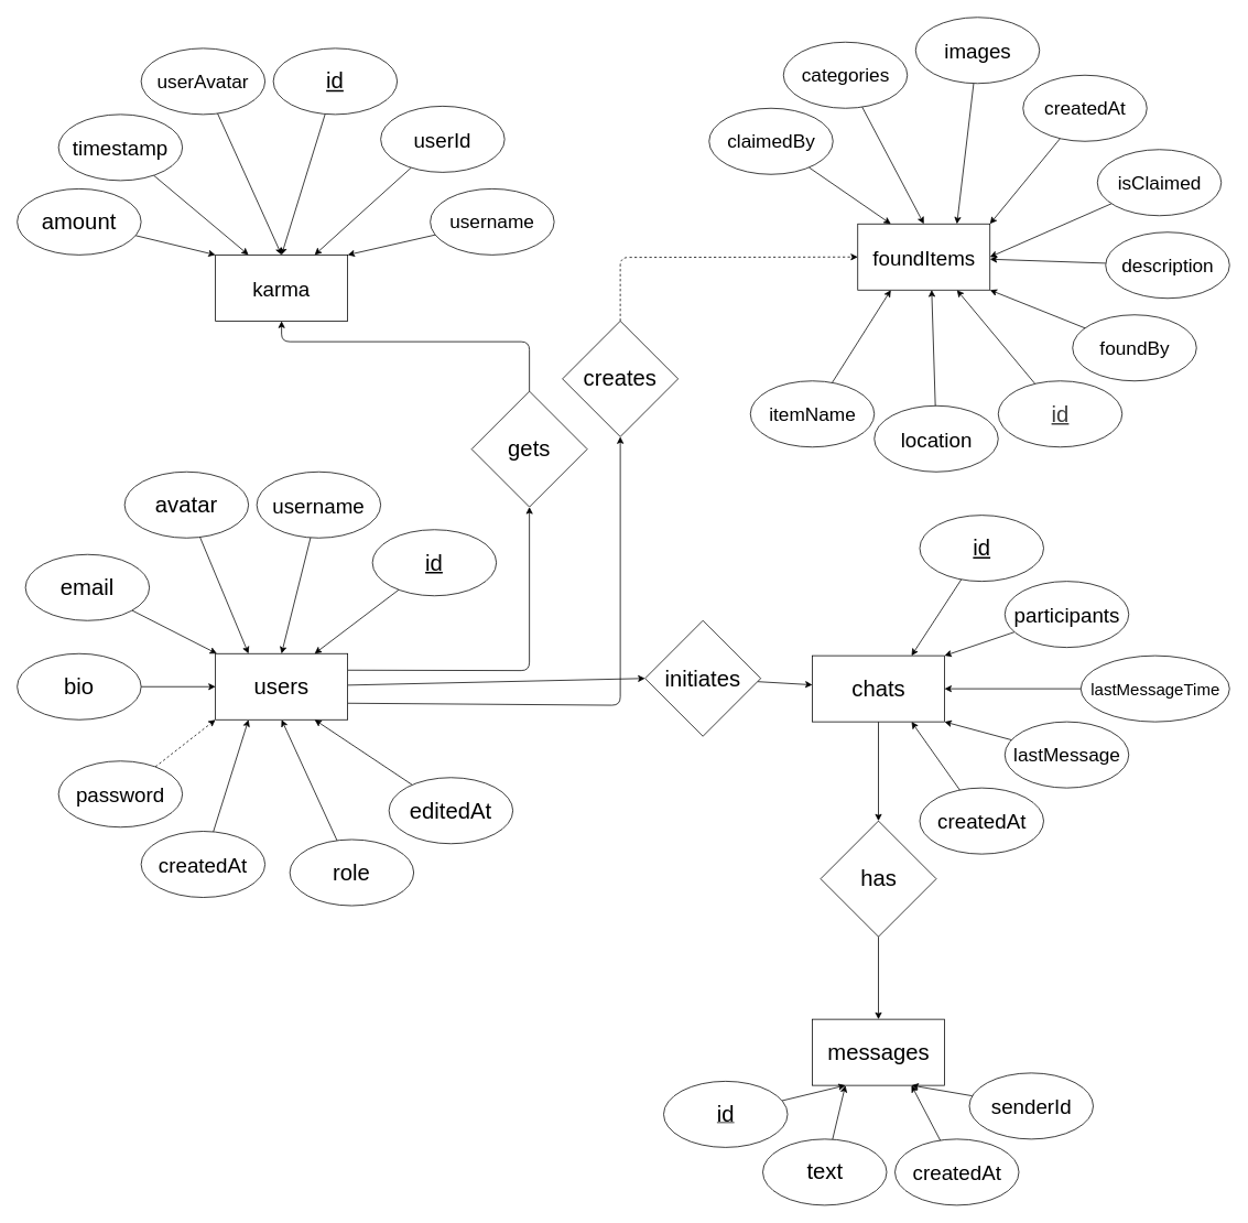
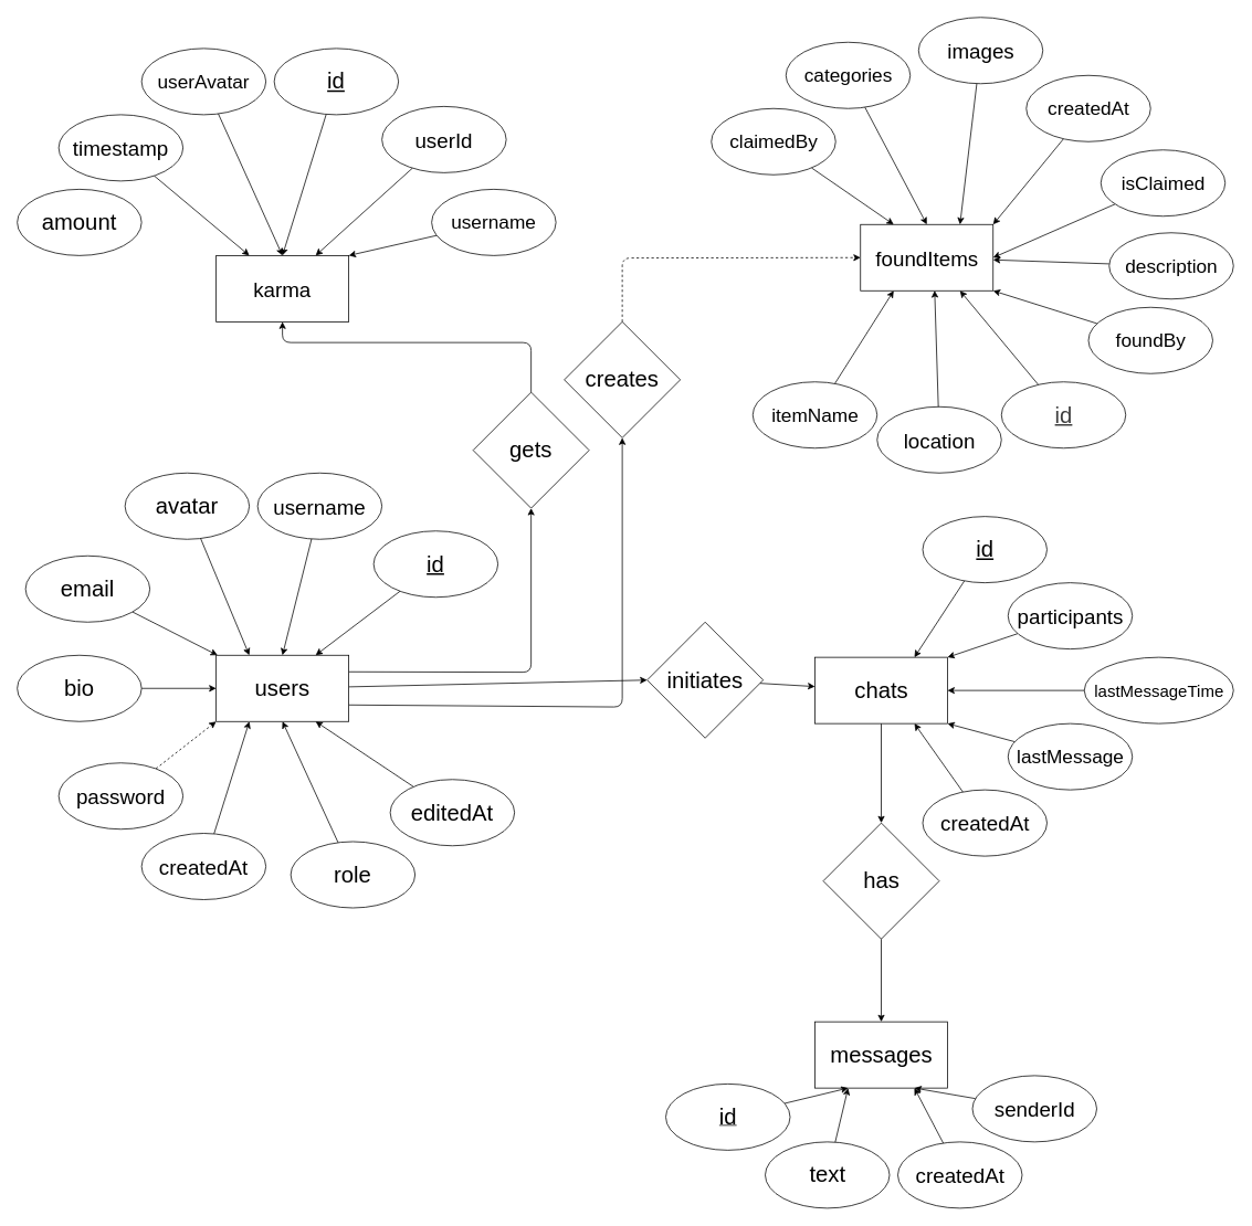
  <mxCell id="0" />
  <mxCell id="1" parent="0" />
  <mxCell id="2" value="&lt;font style=&quot;font-size: 25px;&quot;&gt;foundItems&lt;/font&gt;" style="whiteSpace=wrap;html=1;" parent="1" vertex="1"><mxGeometry x="1037.5" y="270.5" width="160" height="80" as="geometry" /></mxCell>
  <mxCell id="3" style="edgeStyle=none;html=1;entryX=0.5;entryY=0;entryDx=0;entryDy=0;" edge="1" parent="1" source="4" target="79"><mxGeometry relative="1" as="geometry" /></mxCell>
  <mxCell id="4" value="&lt;font style=&quot;font-size: 27px;&quot;&gt;chats&lt;/font&gt;" style="whiteSpace=wrap;html=1;" parent="1" vertex="1"><mxGeometry x="982.5" y="793" width="160" height="80" as="geometry" /></mxCell>
  <mxCell id="5" value="&lt;font style=&quot;font-size: 25px;&quot;&gt;karma&lt;/font&gt;" style="whiteSpace=wrap;html=1;" parent="1" vertex="1"><mxGeometry x="260" y="308" width="160" height="80" as="geometry" /></mxCell>
  <mxCell id="6" style="edgeStyle=none;html=1;entryX=0.5;entryY=0;entryDx=0;entryDy=0;" edge="1" parent="1" source="7" target="2"><mxGeometry relative="1" as="geometry" /></mxCell>
  <mxCell id="7" value="&lt;font style=&quot;font-size: 23px;&quot;&gt;categories&lt;/font&gt;" style="ellipse;whiteSpace=wrap;html=1;" parent="1" vertex="1"><mxGeometry x="947.5" y="50.5" width="150" height="80" as="geometry" /></mxCell>
  <mxCell id="8" style="edgeStyle=none;html=1;entryX=0.25;entryY=0;entryDx=0;entryDy=0;" edge="1" parent="1" source="9" target="2"><mxGeometry relative="1" as="geometry" /></mxCell>
  <mxCell id="9" value="&lt;font style=&quot;font-size: 23px;&quot;&gt;claimedBy&lt;/font&gt;" style="ellipse;whiteSpace=wrap;html=1;" parent="1" vertex="1"><mxGeometry x="857.5" y="130.5" width="150" height="80" as="geometry" /></mxCell>
  <mxCell id="10" style="edgeStyle=none;html=1;entryX=1;entryY=0;entryDx=0;entryDy=0;" edge="1" parent="1" source="11" target="2"><mxGeometry relative="1" as="geometry" /></mxCell>
  <mxCell id="11" value="&lt;font style=&quot;font-size: 23px;&quot;&gt;createdAt&lt;/font&gt;" style="ellipse;whiteSpace=wrap;html=1;" parent="1" vertex="1"><mxGeometry x="1237.5" y="90.5" width="150" height="80" as="geometry" /></mxCell>
  <mxCell id="12" style="edgeStyle=none;html=1;" edge="1" parent="1" source="13" target="2"><mxGeometry relative="1" as="geometry" /></mxCell>
  <mxCell id="13" value="&lt;font style=&quot;font-size: 23px;&quot;&gt;description&lt;/font&gt;" style="ellipse;whiteSpace=wrap;html=1;" parent="1" vertex="1"><mxGeometry x="1337.5" y="280.5" width="150" height="80" as="geometry" /></mxCell>
  <mxCell id="14" style="edgeStyle=none;html=1;entryX=1;entryY=1;entryDx=0;entryDy=0;" edge="1" parent="1" source="15" target="2"><mxGeometry relative="1" as="geometry" /></mxCell>
- <mxCell id="15" value="&lt;font style=&quot;font-size: 23px;&quot;&gt;foundBy&lt;/font&gt;" style="ellipse;whiteSpace=wrap;html=1;" parent="1" vertex="1"><mxGeometry x="1297.5" y="380.5" width="150" height="80" as="geometry" /></mxCell>
+ <mxCell id="15" value="&lt;font style=&quot;font-size: 23px;&quot;&gt;foundBy&lt;/font&gt;" style="ellipse;whiteSpace=wrap;html=1;" parent="1" vertex="1"><mxGeometry x="1312.5" y="370.5" width="150" height="80" as="geometry" /></mxCell>
  <mxCell id="16" style="edgeStyle=none;html=1;entryX=0.75;entryY=1;entryDx=0;entryDy=0;" edge="1" parent="1" source="17" target="2"><mxGeometry relative="1" as="geometry" /></mxCell>
  <mxCell id="17" value="&lt;span style=&quot;color: rgb(63, 63, 63);&quot;&gt;&lt;font style=&quot;font-size: 27px;&quot;&gt;&lt;u&gt;id&lt;/u&gt;&lt;/font&gt;&lt;/span&gt;" style="ellipse;whiteSpace=wrap;html=1;" parent="1" vertex="1"><mxGeometry x="1207.5" y="460.5" width="150" height="80" as="geometry" /></mxCell>
  <mxCell id="18" style="edgeStyle=none;html=1;entryX=0.75;entryY=0;entryDx=0;entryDy=0;" edge="1" parent="1" source="19" target="2"><mxGeometry relative="1" as="geometry" /></mxCell>
  <mxCell id="19" value="&lt;font style=&quot;font-size: 25px;&quot;&gt;images&lt;/font&gt;" style="ellipse;whiteSpace=wrap;html=1;" parent="1" vertex="1"><mxGeometry x="1107.5" y="20.5" width="150" height="80" as="geometry" /></mxCell>
  <mxCell id="20" style="edgeStyle=none;html=1;entryX=1;entryY=0.5;entryDx=0;entryDy=0;" edge="1" parent="1" source="21" target="2"><mxGeometry relative="1" as="geometry" /></mxCell>
  <mxCell id="21" value="&lt;font style=&quot;font-size: 23px;&quot;&gt;isClaimed&lt;/font&gt;" style="ellipse;whiteSpace=wrap;html=1;" parent="1" vertex="1"><mxGeometry x="1327.5" y="180.5" width="150" height="80" as="geometry" /></mxCell>
  <mxCell id="22" style="edgeStyle=none;html=1;entryX=0.25;entryY=1;entryDx=0;entryDy=0;" edge="1" parent="1" source="23" target="2"><mxGeometry relative="1" as="geometry" /></mxCell>
  <mxCell id="23" value="&lt;font style=&quot;font-size: 23px;&quot;&gt;itemName&lt;/font&gt;" style="ellipse;whiteSpace=wrap;html=1;" parent="1" vertex="1"><mxGeometry x="907.5" y="460.5" width="150" height="80" as="geometry" /></mxCell>
  <mxCell id="24" value="&lt;font style=&quot;font-size: 25px;&quot;&gt;location&lt;/font&gt;" style="ellipse;whiteSpace=wrap;html=1;" parent="1" vertex="1"><mxGeometry x="1057.5" y="490.5" width="150" height="80" as="geometry" /></mxCell>
  <mxCell id="25" style="edgeStyle=none;html=1;entryX=0.75;entryY=0;entryDx=0;entryDy=0;" edge="1" parent="1" source="26" target="4"><mxGeometry relative="1" as="geometry" /></mxCell>
  <mxCell id="26" value="&lt;font style=&quot;font-size: 27px;&quot;&gt;&lt;u&gt;id&lt;/u&gt;&lt;/font&gt;" style="ellipse;whiteSpace=wrap;html=1;" parent="1" vertex="1"><mxGeometry x="1112.5" y="623" width="150" height="80" as="geometry" /></mxCell>
  <mxCell id="27" style="edgeStyle=none;html=1;entryX=1;entryY=0;entryDx=0;entryDy=0;" edge="1" parent="1" source="28" target="4"><mxGeometry relative="1" as="geometry" /></mxCell>
  <mxCell id="28" value="&lt;font style=&quot;font-size: 25px;&quot;&gt;participants&lt;/font&gt;" style="ellipse;whiteSpace=wrap;html=1;" parent="1" vertex="1"><mxGeometry x="1215.5" y="703" width="150" height="80" as="geometry" /></mxCell>
  <mxCell id="29" style="edgeStyle=none;html=1;entryX=1;entryY=0.5;entryDx=0;entryDy=0;" edge="1" parent="1" source="30" target="4"><mxGeometry relative="1" as="geometry" /></mxCell>
  <mxCell id="30" value="&lt;span style=&quot;font-size: 20px;&quot;&gt;lastMessageTime&lt;/span&gt;" style="ellipse;whiteSpace=wrap;html=1;" parent="1" vertex="1"><mxGeometry x="1307.5" y="793" width="180" height="80" as="geometry" /></mxCell>
  <mxCell id="31" style="edgeStyle=none;html=1;entryX=1;entryY=1;entryDx=0;entryDy=0;" edge="1" parent="1" source="32" target="4"><mxGeometry relative="1" as="geometry" /></mxCell>
  <mxCell id="32" value="&lt;font style=&quot;font-size: 23px;&quot;&gt;lastMessage&lt;/font&gt;" style="ellipse;whiteSpace=wrap;html=1;" parent="1" vertex="1"><mxGeometry x="1215.5" y="873" width="150" height="80" as="geometry" /></mxCell>
  <mxCell id="33" style="edgeStyle=none;html=1;entryX=0.75;entryY=1;entryDx=0;entryDy=0;" edge="1" parent="1" source="34" target="4"><mxGeometry relative="1" as="geometry" /></mxCell>
  <mxCell id="34" value="&lt;font style=&quot;font-size: 25px;&quot;&gt;createdAt&lt;/font&gt;" style="ellipse;whiteSpace=wrap;html=1;" parent="1" vertex="1"><mxGeometry x="1112.5" y="953" width="150" height="80" as="geometry" /></mxCell>
  <mxCell id="35" style="edgeStyle=none;html=1;entryX=0;entryY=0.5;entryDx=0;entryDy=0;" edge="1" parent="1" source="38" target="81"><mxGeometry relative="1" as="geometry" /></mxCell>
  <mxCell id="36" style="edgeStyle=none;html=1;exitX=1;exitY=0.25;exitDx=0;exitDy=0;entryX=0.5;entryY=1;entryDx=0;entryDy=0;" edge="1" parent="1" source="38" target="83"><mxGeometry relative="1" as="geometry"><mxPoint x="640" y="613" as="targetPoint" /><Array as="points"><mxPoint x="640" y="811" /></Array></mxGeometry></mxCell>
  <mxCell id="37" style="edgeStyle=none;html=1;exitX=1;exitY=0.75;exitDx=0;exitDy=0;entryX=0.5;entryY=1;entryDx=0;entryDy=0;" edge="1" parent="1" source="38" target="86"><mxGeometry relative="1" as="geometry"><mxPoint x="750" y="483" as="targetPoint" /><Array as="points"><mxPoint x="750" y="853" /></Array></mxGeometry></mxCell>
  <mxCell id="38" value="&lt;font style=&quot;font-size: 27px;&quot;&gt;users&lt;/font&gt;" style="whiteSpace=wrap;html=1;" parent="1" vertex="1"><mxGeometry x="260" y="790.5" width="160" height="80" as="geometry" /></mxCell>
  <mxCell id="39" style="edgeStyle=none;html=1;entryX=0.75;entryY=0;entryDx=0;entryDy=0;" edge="1" parent="1" source="40" target="38"><mxGeometry relative="1" as="geometry" /></mxCell>
  <mxCell id="40" value="&lt;font style=&quot;font-size: 27px;&quot;&gt;&lt;u&gt;id&lt;/u&gt;&lt;/font&gt;" style="ellipse;whiteSpace=wrap;html=1;" parent="1" vertex="1"><mxGeometry x="450" y="640.5" width="150" height="80" as="geometry" /></mxCell>
  <mxCell id="41" style="edgeStyle=none;html=1;entryX=0.5;entryY=0;entryDx=0;entryDy=0;" edge="1" parent="1" source="42" target="38"><mxGeometry relative="1" as="geometry" /></mxCell>
  <mxCell id="42" value="&lt;font style=&quot;font-size: 25px;&quot;&gt;username&lt;/font&gt;" style="ellipse;whiteSpace=wrap;html=1;" parent="1" vertex="1"><mxGeometry x="310" y="570.5" width="150" height="80" as="geometry" /></mxCell>
  <mxCell id="43" style="edgeStyle=none;html=1;" edge="1" parent="1" source="44" target="38"><mxGeometry relative="1" as="geometry" /></mxCell>
  <mxCell id="44" value="&lt;font style=&quot;font-size: 27px;&quot;&gt;email&lt;/font&gt;" style="ellipse;whiteSpace=wrap;html=1;" parent="1" vertex="1"><mxGeometry x="30" y="670.5" width="150" height="80" as="geometry" /></mxCell>
  <mxCell id="45" style="edgeStyle=none;html=1;entryX=0;entryY=1;entryDx=0;entryDy=0;dashed=1;" edge="1" parent="1" source="46" target="38"><mxGeometry relative="1" as="geometry" /></mxCell>
  <mxCell id="46" value="&lt;font style=&quot;font-size: 25px;&quot;&gt;password&lt;/font&gt;" style="ellipse;whiteSpace=wrap;html=1;" parent="1" vertex="1"><mxGeometry x="70" y="920.5" width="150" height="80" as="geometry" /></mxCell>
  <mxCell id="47" style="edgeStyle=none;html=1;entryX=0.5;entryY=1;entryDx=0;entryDy=0;" edge="1" parent="1" source="48" target="38"><mxGeometry relative="1" as="geometry" /></mxCell>
  <mxCell id="48" value="&lt;font style=&quot;font-size: 27px;&quot;&gt;role&lt;/font&gt;" style="ellipse;whiteSpace=wrap;html=1;" parent="1" vertex="1"><mxGeometry x="350" y="1015.5" width="150" height="80" as="geometry" /></mxCell>
  <mxCell id="49" style="edgeStyle=none;html=1;entryX=0.25;entryY=1;entryDx=0;entryDy=0;" edge="1" parent="1" source="50" target="38"><mxGeometry relative="1" as="geometry" /></mxCell>
  <mxCell id="50" value="&lt;font style=&quot;font-size: 25px;&quot;&gt;createdAt&lt;/font&gt;" style="ellipse;whiteSpace=wrap;html=1;" parent="1" vertex="1"><mxGeometry x="170" y="1005.5" width="150" height="80" as="geometry" /></mxCell>
  <mxCell id="51" value="&lt;font style=&quot;font-size: 27px;&quot;&gt;avatar&lt;/font&gt;" style="ellipse;whiteSpace=wrap;html=1;" parent="1" vertex="1"><mxGeometry x="150" y="570.5" width="150" height="80" as="geometry" /></mxCell>
  <mxCell id="52" style="edgeStyle=none;html=1;entryX=0;entryY=0.5;entryDx=0;entryDy=0;" edge="1" parent="1" source="53" target="38"><mxGeometry relative="1" as="geometry" /></mxCell>
  <mxCell id="53" value="&lt;font style=&quot;font-size: 27px;&quot;&gt;bio&lt;/font&gt;" style="ellipse;whiteSpace=wrap;html=1;" parent="1" vertex="1"><mxGeometry x="20" y="790.5" width="150" height="80" as="geometry" /></mxCell>
  <mxCell id="54" style="edgeStyle=none;html=1;entryX=0.75;entryY=1;entryDx=0;entryDy=0;" edge="1" parent="1" source="55" target="38"><mxGeometry relative="1" as="geometry" /></mxCell>
  <mxCell id="55" value="&lt;font style=&quot;font-size: 27px;&quot;&gt;editedAt&lt;/font&gt;" style="ellipse;whiteSpace=wrap;html=1;" parent="1" vertex="1"><mxGeometry x="470" y="940.5" width="150" height="80" as="geometry" /></mxCell>
  <mxCell id="56" value="&lt;font style=&quot;font-size: 27px;&quot;&gt;messages&lt;/font&gt;" style="whiteSpace=wrap;html=1;" parent="1" vertex="1"><mxGeometry x="982.5" y="1233" width="160" height="80" as="geometry" /></mxCell>
  <mxCell id="57" style="edgeStyle=none;html=1;entryX=0.75;entryY=1;entryDx=0;entryDy=0;" edge="1" parent="1" source="58" target="56"><mxGeometry relative="1" as="geometry" /></mxCell>
  <mxCell id="58" value="&lt;font style=&quot;font-size: 25px;&quot;&gt;createdAt&lt;/font&gt;" style="ellipse;whiteSpace=wrap;html=1;" parent="1" vertex="1"><mxGeometry x="1082.5" y="1378" width="150" height="80" as="geometry" /></mxCell>
  <mxCell id="59" style="edgeStyle=none;html=1;entryX=0.75;entryY=1;entryDx=0;entryDy=0;" edge="1" parent="1" source="60" target="56"><mxGeometry relative="1" as="geometry" /></mxCell>
  <mxCell id="60" value="&lt;font style=&quot;font-size: 25px;&quot;&gt;senderId&lt;/font&gt;" style="ellipse;whiteSpace=wrap;html=1;" parent="1" vertex="1"><mxGeometry x="1172.5" y="1298" width="150" height="80" as="geometry" /></mxCell>
  <mxCell id="61" style="edgeStyle=none;html=1;entryX=0.25;entryY=1;entryDx=0;entryDy=0;" edge="1" parent="1" source="62" target="56"><mxGeometry relative="1" as="geometry" /></mxCell>
  <mxCell id="62" value="&lt;font style=&quot;font-size: 27px;&quot;&gt;text&lt;/font&gt;" style="ellipse;whiteSpace=wrap;html=1;" parent="1" vertex="1"><mxGeometry x="922.5" y="1378" width="150" height="80" as="geometry" /></mxCell>
  <mxCell id="63" style="edgeStyle=none;html=1;" edge="1" parent="1" source="64"><mxGeometry relative="1" as="geometry"><mxPoint x="1022.5" y="1313" as="targetPoint" /></mxGeometry></mxCell>
  <mxCell id="64" value="&lt;u style=&quot;&quot;&gt;&lt;font style=&quot;font-size: 27px;&quot;&gt;id&lt;/font&gt;&lt;/u&gt;" style="ellipse;whiteSpace=wrap;html=1;" parent="1" vertex="1"><mxGeometry x="802.5" y="1308" width="150" height="80" as="geometry" /></mxCell>
- <mxCell id="65" style="edgeStyle=none;html=1;entryX=0;entryY=0;entryDx=0;entryDy=0;" edge="1" parent="1" source="66" target="5"><mxGeometry relative="1" as="geometry" /></mxCell>
  <mxCell id="66" value="&lt;font style=&quot;font-size: 27px;&quot;&gt;amount&lt;/font&gt;" style="ellipse;whiteSpace=wrap;html=1;" parent="1" vertex="1"><mxGeometry x="20" y="228" width="150" height="80" as="geometry" /></mxCell>
  <mxCell id="67" style="edgeStyle=none;html=1;entryX=0.25;entryY=0;entryDx=0;entryDy=0;" edge="1" parent="1" source="68" target="5"><mxGeometry relative="1" as="geometry" /></mxCell>
  <mxCell id="68" value="&lt;font style=&quot;font-size: 25px;&quot;&gt;timestamp&lt;/font&gt;" style="ellipse;whiteSpace=wrap;html=1;" parent="1" vertex="1"><mxGeometry x="70" y="138" width="150" height="80" as="geometry" /></mxCell>
  <mxCell id="69" style="edgeStyle=none;html=1;entryX=0.5;entryY=0;entryDx=0;entryDy=0;" edge="1" parent="1" source="70" target="5"><mxGeometry relative="1" as="geometry" /></mxCell>
  <mxCell id="70" value="&lt;font style=&quot;font-size: 23px;&quot;&gt;userAvatar&lt;/font&gt;" style="ellipse;whiteSpace=wrap;html=1;" parent="1" vertex="1"><mxGeometry x="170" y="58" width="150" height="80" as="geometry" /></mxCell>
  <mxCell id="71" style="edgeStyle=none;html=1;entryX=0.75;entryY=0;entryDx=0;entryDy=0;" edge="1" parent="1" source="72" target="5"><mxGeometry relative="1" as="geometry" /></mxCell>
  <mxCell id="72" value="&lt;font style=&quot;font-size: 25px;&quot;&gt;userId&lt;/font&gt;" style="ellipse;whiteSpace=wrap;html=1;" parent="1" vertex="1"><mxGeometry x="460" y="128" width="150" height="80" as="geometry" /></mxCell>
  <mxCell id="73" style="edgeStyle=none;html=1;entryX=1;entryY=0;entryDx=0;entryDy=0;" edge="1" parent="1" source="74" target="5"><mxGeometry relative="1" as="geometry" /></mxCell>
  <mxCell id="74" value="&lt;font style=&quot;font-size: 23px;&quot;&gt;username&lt;/font&gt;" style="ellipse;whiteSpace=wrap;html=1;" parent="1" vertex="1"><mxGeometry x="520" y="228" width="150" height="80" as="geometry" /></mxCell>
  <mxCell id="75" style="edgeStyle=none;html=1;entryX=0.5;entryY=0;entryDx=0;entryDy=0;" edge="1" parent="1" source="76" target="5"><mxGeometry relative="1" as="geometry" /></mxCell>
  <mxCell id="76" value="&lt;font style=&quot;font-size: 27px;&quot;&gt;&lt;u&gt;id&lt;/u&gt;&lt;/font&gt;" style="ellipse;whiteSpace=wrap;html=1;" parent="1" vertex="1"><mxGeometry x="330" y="58" width="150" height="80" as="geometry" /></mxCell>
  <mxCell id="77" style="edgeStyle=none;html=1;entryX=0.25;entryY=0;entryDx=0;entryDy=0;" edge="1" parent="1" source="51" target="38"><mxGeometry relative="1" as="geometry" /></mxCell>
  <mxCell id="78" style="edgeStyle=none;html=1;entryX=0.5;entryY=0;entryDx=0;entryDy=0;" edge="1" parent="1" source="79" target="56"><mxGeometry relative="1" as="geometry" /></mxCell>
  <mxCell id="79" value="&lt;font style=&quot;font-size: 27px;&quot;&gt;has&lt;/font&gt;" style="rhombus;whiteSpace=wrap;html=1;" vertex="1" parent="1"><mxGeometry x="992.5" y="993" width="140" height="140" as="geometry" /></mxCell>
  <mxCell id="80" style="edgeStyle=none;html=1;" edge="1" parent="1" source="81" target="4"><mxGeometry relative="1" as="geometry" /></mxCell>
  <mxCell id="81" value="&lt;span style=&quot;font-size: 27px;&quot;&gt;initiates&lt;/span&gt;" style="rhombus;whiteSpace=wrap;html=1;" vertex="1" parent="1"><mxGeometry x="780" y="750.5" width="140" height="140" as="geometry" /></mxCell>
  <mxCell id="82" style="edgeStyle=none;html=1;entryX=0.5;entryY=1;entryDx=0;entryDy=0;" edge="1" parent="1" source="83" target="5"><mxGeometry relative="1" as="geometry"><Array as="points"><mxPoint x="640" y="413" /><mxPoint x="340" y="413" /></Array></mxGeometry></mxCell>
  <mxCell id="83" value="&lt;span style=&quot;font-size: 27px;&quot;&gt;gets&lt;/span&gt;" style="rhombus;whiteSpace=wrap;html=1;" vertex="1" parent="1"><mxGeometry x="570" y="473" width="140" height="140" as="geometry" /></mxCell>
  <mxCell id="84" style="edgeStyle=none;html=1;entryX=0.559;entryY=0.997;entryDx=0;entryDy=0;entryPerimeter=0;" edge="1" parent="1" source="24" target="2"><mxGeometry relative="1" as="geometry" /></mxCell>
  <mxCell id="85" style="edgeStyle=none;html=1;entryX=0;entryY=0.5;entryDx=0;entryDy=0;dashed=1;" edge="1" parent="1" source="86" target="2"><mxGeometry relative="1" as="geometry"><Array as="points"><mxPoint x="750" y="311" /></Array></mxGeometry></mxCell>
  <mxCell id="86" value="&lt;span style=&quot;font-size: 27px;&quot;&gt;creates&lt;/span&gt;" style="rhombus;whiteSpace=wrap;html=1;" vertex="1" parent="1"><mxGeometry x="680" y="388" width="140" height="140" as="geometry" /></mxCell>
